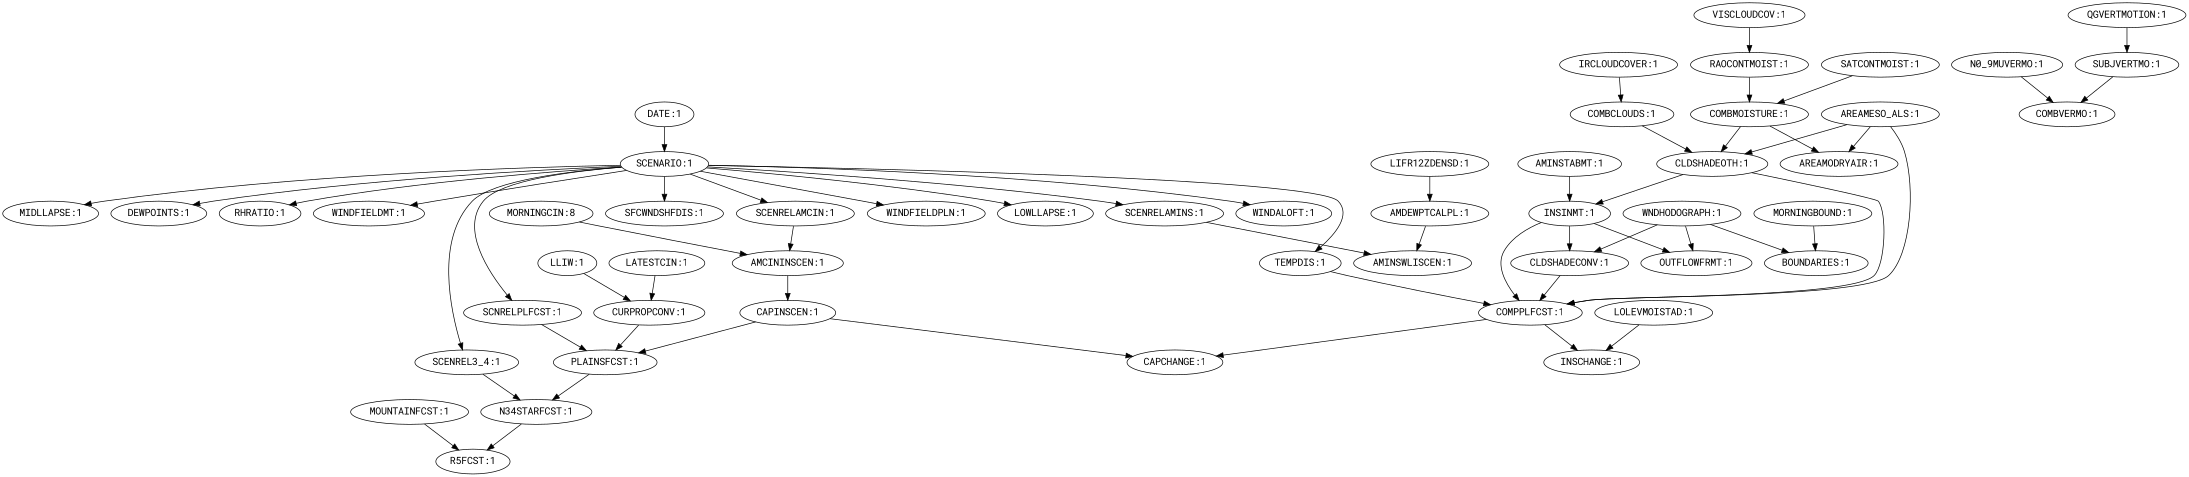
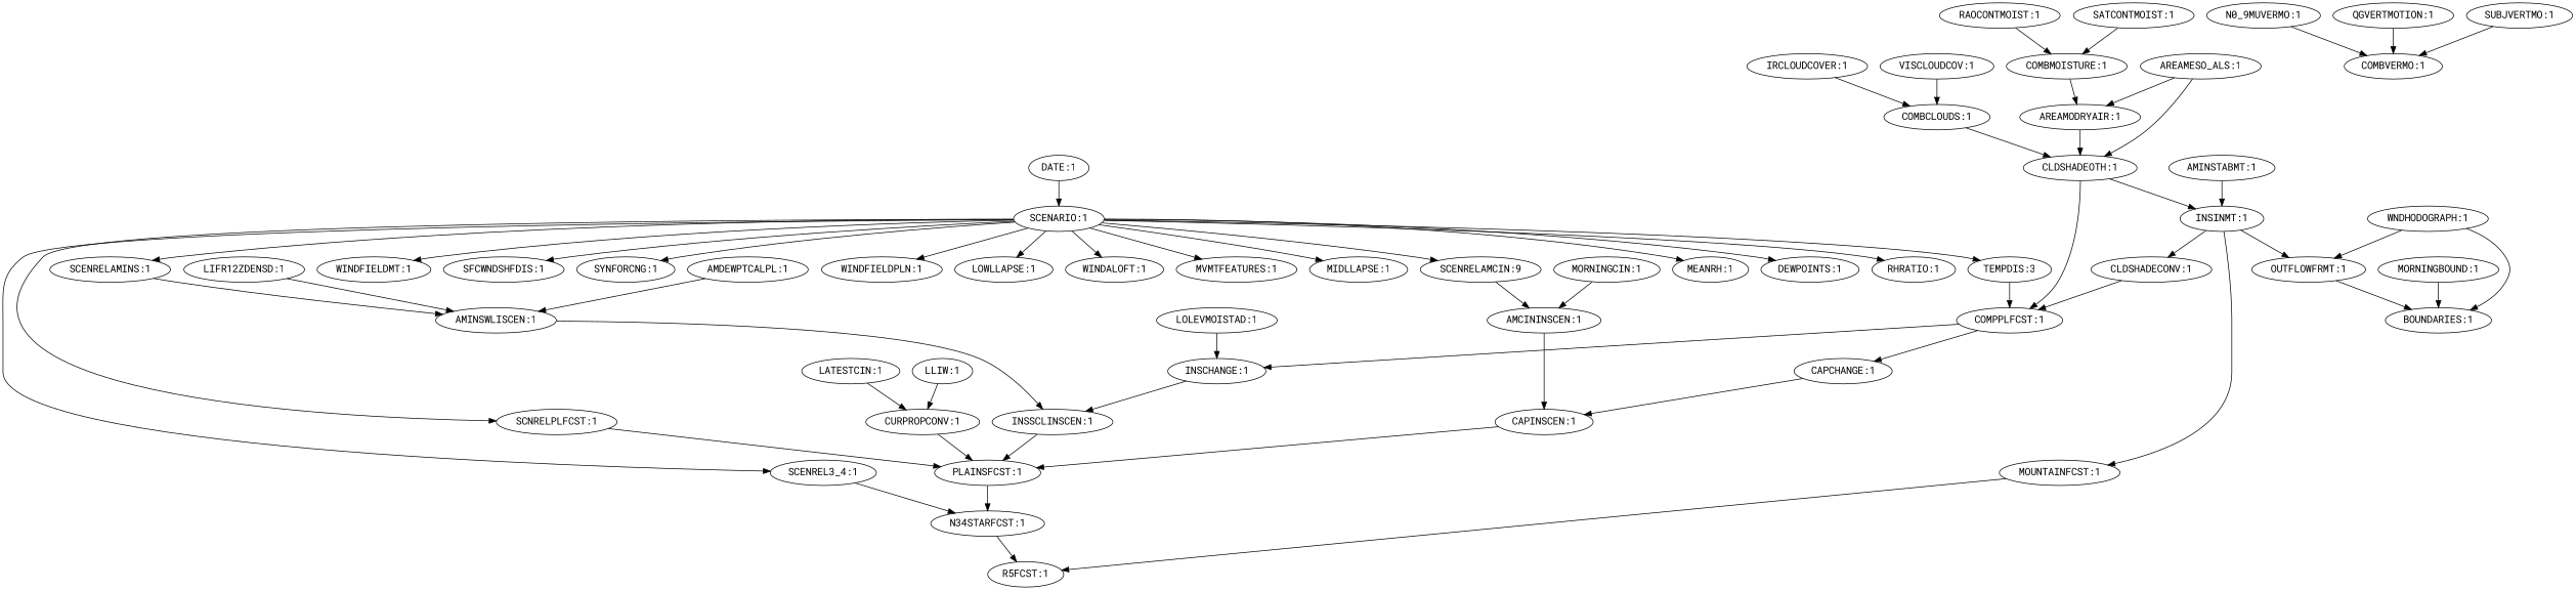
  digraph {
    fontname="Roboto Mono"
    node [fontname="Roboto Mono"]
    edge [fontname="Roboto Mono"]
    "IRCLOUDCOVER:1"
    "COMBCLOUDS:1"
    "CLDSHADEOTH:1"
    "INSINMT:1"
    "COMPPLFCST:1"
    "RAOCONTMOIST:1"
    "COMBMOISTURE:1"
    "AREAMODRYAIR:1"
+   "INSSCLINSCEN:1"
    "PLAINSFCST:1"
    "N34STARFCST:1"
    "R5FCST:1"
    "SCENREL3_4:1"
    "CAPCHANGE:1"
    "CAPINSCEN:1"
    "LLIW:1"
    "CURPROPCONV:1"
    "MOUNTAINFCST:1"
    n19 [label="N0_9MUVERMO:1"]
    "COMBVERMO:1"
    "AREAMESO_ALS:1"
    "AMINSTABMT:1"
    "CLDSHADECONV:1"
    "OUTFLOWFRMT:1"
    "BOUNDARIES:1"
    "LIFR12ZDENSD:1"
    "AMINSWLISCEN:1"
    "LATESTCIN:1"
    "SATCONTMOIST:1"
    "DATE:1"
    "SCENARIO:1"
-   "TEMPDIS:1"
+   "TEMPDIS:1" [label="TEMPDIS:3"]
+   "MEANRH:1"
    "DEWPOINTS:1"
    "RHRATIO:1"
    "WINDFIELDMT:1"
    "SFCWNDSHFDIS:1"
+   "SYNFORCNG:1"
    "WINDFIELDPLN:1"
    "LOWLLAPSE:1"
    "SCNRELPLFCST:1"
-   "SCENRELAMCIN:1"
+   "SCENRELAMCIN:1" [label="SCENRELAMCIN:9"]
    "WINDALOFT:1"
    "SCENRELAMINS:1"
+   "MVMTFEATURES:1"
    "MIDLLAPSE:1"
    "AMCININSCEN:1"
    "VISCLOUDCOV:1"
    "INSCHANGE:1"
    "AMDEWPTCALPL:1"
    "LOLEVMOISTAD:1"
-   "MORNINGCIN:1" [label="MORNINGCIN:8"]
+   "MORNINGCIN:1"
    "QGVERTMOTION:1"
    "WNDHODOGRAPH:1"
    "SUBJVERTMO:1"
    "MORNINGBOUND:1"
    "IRCLOUDCOVER:1" -> "COMBCLOUDS:1"
    "COMBCLOUDS:1" -> "CLDSHADEOTH:1"
    "CLDSHADEOTH:1" -> "INSINMT:1"
    "CLDSHADEOTH:1" -> "COMPPLFCST:1"
-   "INSINMT:1" -> "COMPPLFCST:1"
+   "INSINMT:1" -> "MOUNTAINFCST:1"
    "INSINMT:1" -> "CLDSHADECONV:1"
    "INSINMT:1" -> "OUTFLOWFRMT:1"
    "COMPPLFCST:1" -> "CAPCHANGE:1"
    "COMPPLFCST:1" -> "INSCHANGE:1"
    "RAOCONTMOIST:1" -> "COMBMOISTURE:1"
    "COMBMOISTURE:1" -> "AREAMODRYAIR:1"
-   "COMBMOISTURE:1" -> "CLDSHADEOTH:1"
+   "AREAMODRYAIR:1" -> "CLDSHADEOTH:1"
+   "INSSCLINSCEN:1" -> "PLAINSFCST:1"
    "PLAINSFCST:1" -> "N34STARFCST:1"
    "N34STARFCST:1" -> "R5FCST:1"
    "SCENREL3_4:1" -> "N34STARFCST:1"
-   "CAPINSCEN:1" -> "CAPCHANGE:1"
+   "CAPCHANGE:1" -> "CAPINSCEN:1"
    "CAPINSCEN:1" -> "PLAINSFCST:1"
    "LLIW:1" -> "CURPROPCONV:1"
    "CURPROPCONV:1" -> "PLAINSFCST:1"
    "MOUNTAINFCST:1" -> "R5FCST:1"
    n19 -> "COMBVERMO:1"
    "AREAMESO_ALS:1" -> "CLDSHADEOTH:1"
-   "AREAMESO_ALS:1" -> "COMPPLFCST:1"
    "AREAMESO_ALS:1" -> "AREAMODRYAIR:1"
    "AMINSTABMT:1" -> "INSINMT:1"
    "CLDSHADECONV:1" -> "COMPPLFCST:1"
-   "LIFR12ZDENSD:1" -> "AMDEWPTCALPL:1"
+   "OUTFLOWFRMT:1" -> "BOUNDARIES:1"
+   "LIFR12ZDENSD:1" -> "AMINSWLISCEN:1"
+   "AMINSWLISCEN:1" -> "INSSCLINSCEN:1"
    "LATESTCIN:1" -> "CURPROPCONV:1"
    "SATCONTMOIST:1" -> "COMBMOISTURE:1"
    "DATE:1" -> "SCENARIO:1"
    "SCENARIO:1" -> "SCENREL3_4:1"
    "SCENARIO:1" -> "TEMPDIS:1"
+   "SCENARIO:1" -> "MEANRH:1"
    "SCENARIO:1" -> "DEWPOINTS:1"
    "SCENARIO:1" -> "RHRATIO:1"
    "SCENARIO:1" -> "WINDFIELDMT:1"
    "SCENARIO:1" -> "SFCWNDSHFDIS:1"
+   "SCENARIO:1" -> "SYNFORCNG:1"
    "SCENARIO:1" -> "WINDFIELDPLN:1"
    "SCENARIO:1" -> "LOWLLAPSE:1"
    "SCENARIO:1" -> "SCNRELPLFCST:1"
    "SCENARIO:1" -> "SCENRELAMCIN:1"
    "SCENARIO:1" -> "WINDALOFT:1"
    "SCENARIO:1" -> "SCENRELAMINS:1"
+   "SCENARIO:1" -> "MVMTFEATURES:1"
    "SCENARIO:1" -> "MIDLLAPSE:1"
    "TEMPDIS:1" -> "COMPPLFCST:1"
    "SCNRELPLFCST:1" -> "PLAINSFCST:1"
    "SCENRELAMCIN:1" -> "AMCININSCEN:1"
    "SCENRELAMINS:1" -> "AMINSWLISCEN:1"
    "AMCININSCEN:1" -> "CAPINSCEN:1"
-   "VISCLOUDCOV:1" -> "RAOCONTMOIST:1"
+   "VISCLOUDCOV:1" -> "COMBCLOUDS:1"
+   "INSCHANGE:1" -> "INSSCLINSCEN:1"
    "AMDEWPTCALPL:1" -> "AMINSWLISCEN:1"
    "LOLEVMOISTAD:1" -> "INSCHANGE:1"
    "MORNINGCIN:1" -> "AMCININSCEN:1"
-   "QGVERTMOTION:1" -> "SUBJVERTMO:1"
-   "WNDHODOGRAPH:1" -> "CLDSHADECONV:1"
+   "QGVERTMOTION:1" -> "COMBVERMO:1"
    "WNDHODOGRAPH:1" -> "OUTFLOWFRMT:1"
    "WNDHODOGRAPH:1" -> "BOUNDARIES:1"
    "SUBJVERTMO:1" -> "COMBVERMO:1"
    "MORNINGBOUND:1" -> "BOUNDARIES:1"
  }
